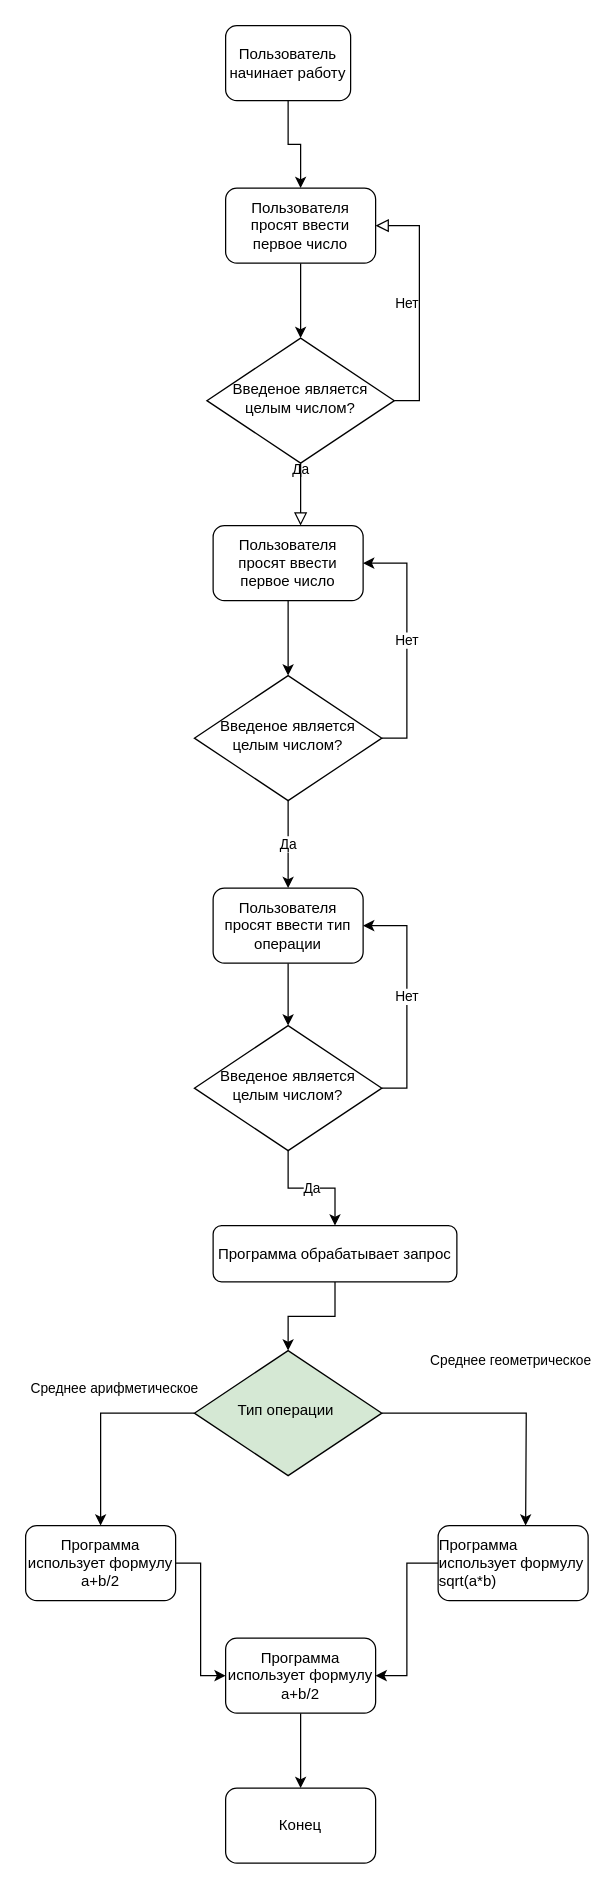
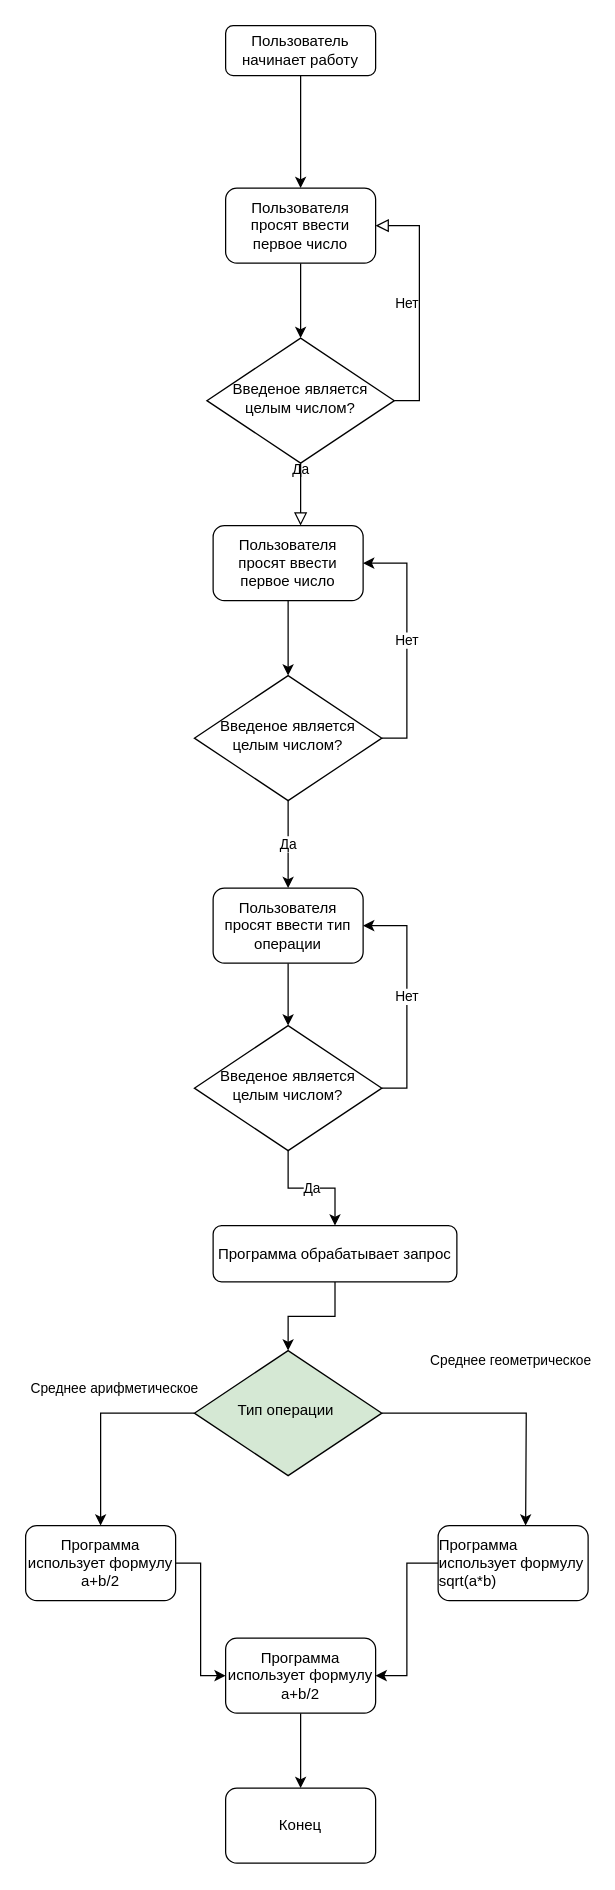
  <mxCell id="0" />
  <mxCell id="1" parent="0" />
  <mxCell id="2" style="edgeStyle=orthogonalEdgeStyle;rounded=0;orthogonalLoop=1;jettySize=auto;html=1;" edge="1" parent="1" source="3" target="8"><mxGeometry relative="1" as="geometry" /></mxCell>
- <mxCell id="3" value="Пользователь начинает работу" style="rounded=1;whiteSpace=wrap;html=1;fontSize=12;glass=0;strokeWidth=1;shadow=0;" parent="1" vertex="1"><mxGeometry x="180" y="20" width="100" height="60" as="geometry" /></mxCell>
+ <mxCell id="3" value="Пользователь начинает работу" style="rounded=1;whiteSpace=wrap;html=1;fontSize=12;glass=0;strokeWidth=1;shadow=0;" parent="1" vertex="1"><mxGeometry x="180" y="20" width="120" height="40" as="geometry" /></mxCell>
  <mxCell id="4" value="Да" style="rounded=0;html=1;jettySize=auto;orthogonalLoop=1;fontSize=11;endArrow=block;endFill=0;endSize=8;strokeWidth=1;shadow=0;labelBackgroundColor=none;edgeStyle=orthogonalEdgeStyle;" parent="1" source="6" edge="1"><mxGeometry y="20" relative="1" as="geometry"><mxPoint as="offset" /><mxPoint x="240" y="420" as="targetPoint" /></mxGeometry></mxCell>
  <mxCell id="5" value="Нет" style="edgeStyle=orthogonalEdgeStyle;rounded=0;html=1;jettySize=auto;orthogonalLoop=1;fontSize=11;endArrow=block;endFill=0;endSize=8;strokeWidth=1;shadow=0;labelBackgroundColor=none;entryX=1;entryY=0.5;entryDx=0;entryDy=0;exitX=1;exitY=0.5;exitDx=0;exitDy=0;" parent="1" source="6" target="8" edge="1"><mxGeometry y="10" relative="1" as="geometry"><mxPoint as="offset" /><mxPoint x="400" y="290" as="targetPoint" /></mxGeometry></mxCell>
  <mxCell id="6" value="Введеное является целым числом?" style="rhombus;whiteSpace=wrap;html=1;shadow=0;fontFamily=Helvetica;fontSize=12;align=center;strokeWidth=1;spacing=6;spacingTop=-4;" parent="1" vertex="1"><mxGeometry x="165" y="270" width="150" height="100" as="geometry" /></mxCell>
  <mxCell id="7" style="edgeStyle=orthogonalEdgeStyle;rounded=0;orthogonalLoop=1;jettySize=auto;html=1;entryX=0.5;entryY=0;entryDx=0;entryDy=0;" edge="1" parent="1" source="8" target="6"><mxGeometry relative="1" as="geometry" /></mxCell>
  <mxCell id="8" value="Пользователя просят ввести первое число" style="rounded=1;whiteSpace=wrap;html=1;" vertex="1" parent="1"><mxGeometry x="180" y="150" width="120" height="60" as="geometry" /></mxCell>
  <mxCell id="9" style="edgeStyle=orthogonalEdgeStyle;rounded=0;orthogonalLoop=1;jettySize=auto;html=1;" edge="1" parent="1" source="10" target="13"><mxGeometry relative="1" as="geometry" /></mxCell>
  <mxCell id="10" value="Пользователя просят ввести первое число" style="rounded=1;whiteSpace=wrap;html=1;" vertex="1" parent="1"><mxGeometry x="170" y="420" width="120" height="60" as="geometry" /></mxCell>
  <mxCell id="11" value="Нет" style="edgeStyle=orthogonalEdgeStyle;rounded=0;orthogonalLoop=1;jettySize=auto;html=1;exitX=1;exitY=0.5;exitDx=0;exitDy=0;entryX=1;entryY=0.5;entryDx=0;entryDy=0;" edge="1" parent="1" source="13" target="10"><mxGeometry relative="1" as="geometry" /></mxCell>
  <mxCell id="12" value="Да" style="edgeStyle=orthogonalEdgeStyle;rounded=0;orthogonalLoop=1;jettySize=auto;html=1;" edge="1" parent="1" source="13"><mxGeometry relative="1" as="geometry"><mxPoint x="230" y="710" as="targetPoint" /></mxGeometry></mxCell>
  <mxCell id="13" value="Введеное является целым числом?" style="rhombus;whiteSpace=wrap;html=1;shadow=0;fontFamily=Helvetica;fontSize=12;align=center;strokeWidth=1;spacing=6;spacingTop=-4;" vertex="1" parent="1"><mxGeometry x="155" y="540" width="150" height="100" as="geometry" /></mxCell>
  <mxCell id="14" style="edgeStyle=orthogonalEdgeStyle;rounded=0;orthogonalLoop=1;jettySize=auto;html=1;" edge="1" parent="1" source="15" target="18"><mxGeometry relative="1" as="geometry" /></mxCell>
  <mxCell id="15" value="Пользователя просят ввести тип операции" style="rounded=1;whiteSpace=wrap;html=1;" vertex="1" parent="1"><mxGeometry x="170" y="710" width="120" height="60" as="geometry" /></mxCell>
  <mxCell id="16" value="Нет" style="edgeStyle=orthogonalEdgeStyle;rounded=0;orthogonalLoop=1;jettySize=auto;html=1;entryX=1;entryY=0.5;entryDx=0;entryDy=0;exitX=1;exitY=0.5;exitDx=0;exitDy=0;" edge="1" parent="1" source="18" target="15"><mxGeometry relative="1" as="geometry"><mxPoint x="350" y="740" as="targetPoint" /></mxGeometry></mxCell>
  <mxCell id="17" value="Да" style="edgeStyle=orthogonalEdgeStyle;rounded=0;orthogonalLoop=1;jettySize=auto;html=1;entryX=0.5;entryY=0;entryDx=0;entryDy=0;" edge="1" parent="1" source="18" target="20"><mxGeometry relative="1" as="geometry"><mxPoint x="230" y="1010" as="targetPoint" /></mxGeometry></mxCell>
  <mxCell id="18" value="Введеное является целым числом?" style="rhombus;whiteSpace=wrap;html=1;shadow=0;fontFamily=Helvetica;fontSize=12;align=center;strokeWidth=1;spacing=6;spacingTop=-4;" vertex="1" parent="1"><mxGeometry x="155" y="820" width="150" height="100" as="geometry" /></mxCell>
  <mxCell id="19" style="edgeStyle=orthogonalEdgeStyle;rounded=0;orthogonalLoop=1;jettySize=auto;html=1;" edge="1" parent="1" source="20" target="24"><mxGeometry relative="1" as="geometry" /></mxCell>
  <mxCell id="20" value="Программа обрабатывает запрос" style="rounded=1;whiteSpace=wrap;html=1;" vertex="1" parent="1"><mxGeometry x="170" y="980" width="195" height="45" as="geometry" /></mxCell>
  <mxCell id="21" style="edgeStyle=orthogonalEdgeStyle;rounded=0;orthogonalLoop=1;jettySize=auto;html=1;" edge="1" parent="1" source="24"><mxGeometry relative="1" as="geometry"><mxPoint x="80" y="1220" as="targetPoint" /><Array as="points"><mxPoint x="80" y="1130" /></Array></mxGeometry></mxCell>
  <mxCell id="22" value="Среднее арифметическое" style="edgeLabel;html=1;align=center;verticalAlign=middle;resizable=0;points=[];" vertex="1" connectable="0" parent="21"><mxGeometry x="-0.344" y="3" relative="1" as="geometry"><mxPoint x="-11" y="-24" as="offset" /></mxGeometry></mxCell>
  <mxCell id="23" value="Среднее геометрическое" style="edgeStyle=orthogonalEdgeStyle;rounded=0;orthogonalLoop=1;jettySize=auto;html=1;" edge="1" parent="1" source="24"><mxGeometry x="0.122" y="22" relative="1" as="geometry"><mxPoint x="420" y="1220" as="targetPoint" /><mxPoint x="-12" y="-20" as="offset" /></mxGeometry></mxCell>
  <mxCell id="24" value="Тип операции&amp;nbsp;" style="rhombus;whiteSpace=wrap;html=1;shadow=0;fontFamily=Helvetica;fontSize=12;align=center;strokeWidth=1;spacing=6;spacingTop=-4;fillColor=#d5e8d4;" vertex="1" parent="1"><mxGeometry x="155" y="1080" width="150" height="100" as="geometry" /></mxCell>
  <mxCell id="25" style="edgeStyle=orthogonalEdgeStyle;rounded=0;orthogonalLoop=1;jettySize=auto;html=1;entryX=0;entryY=0.5;entryDx=0;entryDy=0;" edge="1" parent="1" source="26" target="28"><mxGeometry relative="1" as="geometry" /></mxCell>
  <mxCell id="26" value="Программа использует формулу a+b/2" style="rounded=1;whiteSpace=wrap;html=1;" vertex="1" parent="1"><mxGeometry y="1220" width="120" height="60" as="geometry" x="20" /></mxCell>
  <mxCell id="27" style="edgeStyle=orthogonalEdgeStyle;rounded=0;orthogonalLoop=1;jettySize=auto;html=1;" edge="1" parent="1" source="28"><mxGeometry relative="1" as="geometry"><mxPoint x="240" y="1430" as="targetPoint" /></mxGeometry></mxCell>
  <mxCell id="28" value="Программа использует формулу a+b/2" style="rounded=1;whiteSpace=wrap;html=1;" vertex="1" parent="1"><mxGeometry x="180" y="1310" width="120" height="60" as="geometry" /></mxCell>
  <mxCell id="29" style="edgeStyle=orthogonalEdgeStyle;rounded=0;orthogonalLoop=1;jettySize=auto;html=1;entryX=1;entryY=0.5;entryDx=0;entryDy=0;" edge="1" parent="1" source="30" target="28"><mxGeometry relative="1" as="geometry" /></mxCell>
  <mxCell id="30" value="&lt;div style=&quot;text-align: left&quot;&gt;&lt;span&gt;Программа использует формулу sqrt(a*b)&lt;/span&gt;&lt;/div&gt;" style="rounded=1;whiteSpace=wrap;html=1;" vertex="1" parent="1"><mxGeometry x="350" y="1220" width="120" height="60" as="geometry" /></mxCell>
  <mxCell id="31" value="Конец" style="rounded=1;whiteSpace=wrap;html=1;" vertex="1" parent="1"><mxGeometry x="180" y="1430" width="120" height="60" as="geometry" /></mxCell>
